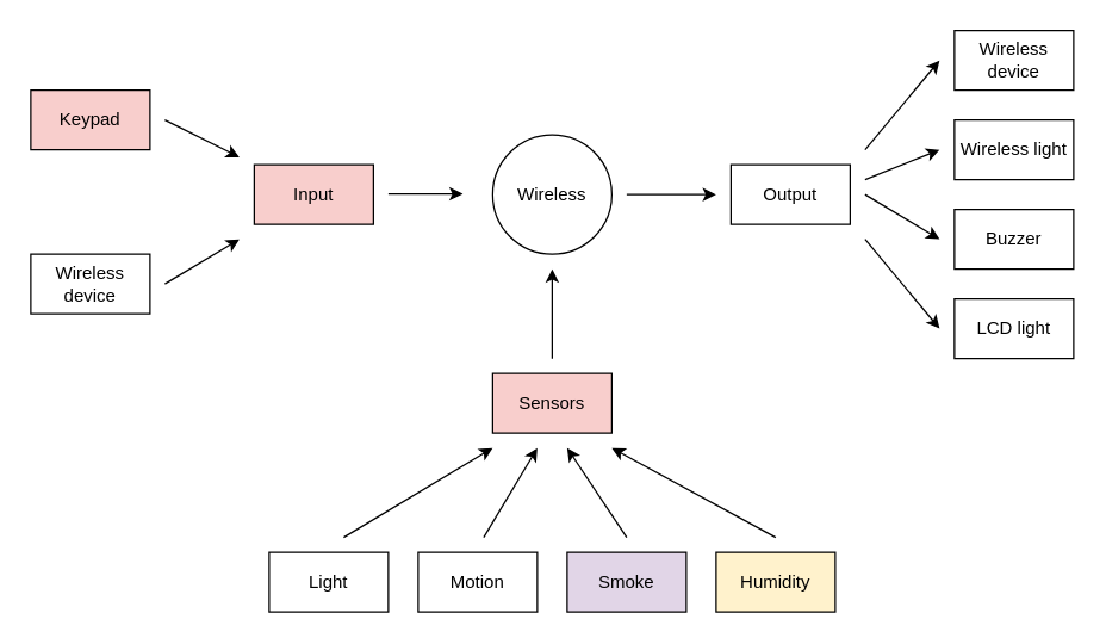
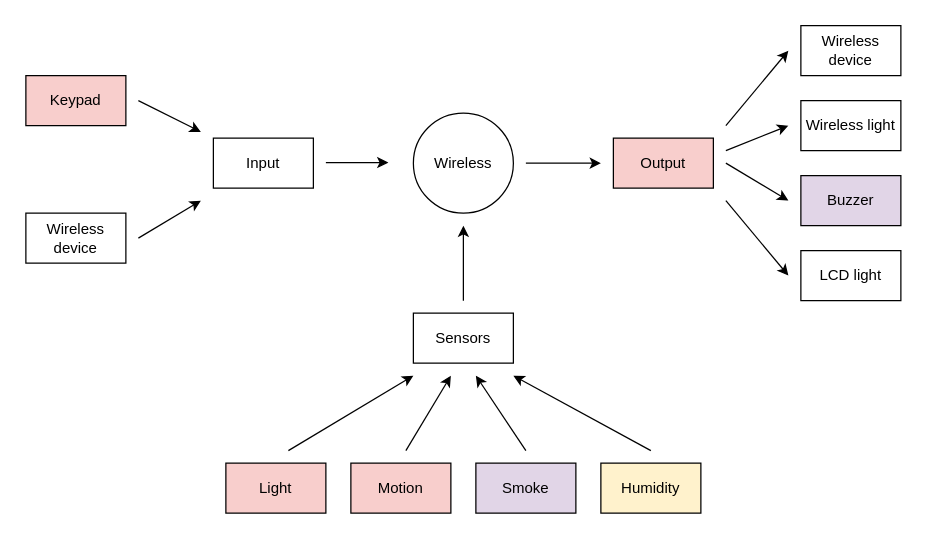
  <mxCell id="0" />
  <mxCell id="1" parent="0" />
  <mxCell id="2" value="Wireless" style="ellipse;whiteSpace=wrap;html=1;aspect=fixed;" vertex="1" parent="1"><mxGeometry x="330" y="90" width="80" height="80" as="geometry" /></mxCell>
  <mxCell id="3" value="" style="endArrow=classic;html=1;rounded=0;" edge="1" parent="1"><mxGeometry width="50" height="50" relative="1" as="geometry"><mxPoint x="260" y="129.58" as="sourcePoint" /><mxPoint x="310" y="129.58" as="targetPoint" /></mxGeometry></mxCell>
  <mxCell id="4" value="Keypad" style="rounded=0;whiteSpace=wrap;html=1;fillColor=#f8cecc;" vertex="1" parent="1"><mxGeometry x="20" y="60" width="80" height="40" as="geometry" /></mxCell>
- <mxCell id="5" value="Input" style="rounded=0;whiteSpace=wrap;html=1;fillColor=#f8cecc;" vertex="1" parent="1"><mxGeometry x="170" y="110" width="80" height="40" as="geometry" /></mxCell>
+ <mxCell id="5" value="Input" style="rounded=0;whiteSpace=wrap;html=1;" vertex="1" parent="1"><mxGeometry x="170" y="110" width="80" height="40" as="geometry" /></mxCell>
  <mxCell id="6" value="" style="endArrow=classic;html=1;rounded=0;" edge="1" parent="1"><mxGeometry width="50" height="50" relative="1" as="geometry"><mxPoint x="110" y="80" as="sourcePoint" /><mxPoint x="160" y="105" as="targetPoint" /></mxGeometry></mxCell>
  <mxCell id="7" value="Wireless device" style="rounded=0;whiteSpace=wrap;html=1;" vertex="1" parent="1"><mxGeometry x="20" y="170" width="80" height="40" as="geometry" /></mxCell>
  <mxCell id="8" value="" style="endArrow=classic;html=1;rounded=0;" edge="1" parent="1"><mxGeometry width="50" height="50" relative="1" as="geometry"><mxPoint x="110" y="190" as="sourcePoint" /><mxPoint x="160" y="160" as="targetPoint" /></mxGeometry></mxCell>
- <mxCell id="9" value="Output" style="rounded=0;whiteSpace=wrap;html=1;" vertex="1" parent="1"><mxGeometry x="490" y="110" width="80" height="40" as="geometry" /></mxCell>
+ <mxCell id="9" value="Output" style="rounded=0;whiteSpace=wrap;html=1;fillColor=#f8cecc;" vertex="1" parent="1"><mxGeometry x="490" y="110" width="80" height="40" as="geometry" /></mxCell>
  <mxCell id="10" value="" style="endArrow=classic;html=1;rounded=0;" edge="1" parent="1"><mxGeometry width="50" height="50" relative="1" as="geometry"><mxPoint x="420" y="130" as="sourcePoint" /><mxPoint x="480" y="130" as="targetPoint" /></mxGeometry></mxCell>
  <mxCell id="11" value="" style="endArrow=classic;html=1;rounded=0;" edge="1" parent="1"><mxGeometry width="50" height="50" relative="1" as="geometry"><mxPoint x="580" y="100" as="sourcePoint" /><mxPoint x="630" y="40" as="targetPoint" /></mxGeometry></mxCell>
  <mxCell id="12" value="Wireless device" style="rounded=0;whiteSpace=wrap;html=1;" vertex="1" parent="1"><mxGeometry x="640" y="20" width="80" height="40" as="geometry" /></mxCell>
  <mxCell id="13" value="LCD light" style="rounded=0;whiteSpace=wrap;html=1;" vertex="1" parent="1"><mxGeometry x="640" y="200" width="80" height="40" as="geometry" /></mxCell>
  <mxCell id="14" value="" style="endArrow=classic;html=1;rounded=0;" edge="1" parent="1"><mxGeometry width="50" height="50" relative="1" as="geometry"><mxPoint x="580" y="130" as="sourcePoint" /><mxPoint x="630" y="160" as="targetPoint" /></mxGeometry></mxCell>
  <mxCell id="15" value="Wireless light" style="rounded=0;whiteSpace=wrap;html=1;" vertex="1" parent="1"><mxGeometry x="640" y="80" width="80" height="40" as="geometry" /></mxCell>
  <mxCell id="16" value="" style="endArrow=classic;html=1;rounded=0;" edge="1" parent="1"><mxGeometry width="50" height="50" relative="1" as="geometry"><mxPoint x="580" y="120" as="sourcePoint" /><mxPoint x="630" y="100" as="targetPoint" /></mxGeometry></mxCell>
  <mxCell id="17" value="" style="endArrow=classic;html=1;rounded=0;" edge="1" parent="1"><mxGeometry width="50" height="50" relative="1" as="geometry"><mxPoint x="580" y="160" as="sourcePoint" /><mxPoint x="630" y="220" as="targetPoint" /></mxGeometry></mxCell>
- <mxCell id="18" value="Buzzer" style="rounded=0;whiteSpace=wrap;html=1;" vertex="1" parent="1"><mxGeometry x="640" y="140" width="80" height="40" as="geometry" /></mxCell>
+ <mxCell id="18" value="Buzzer" style="rounded=0;whiteSpace=wrap;html=1;fillColor=#e1d5e7;" vertex="1" parent="1"><mxGeometry x="640" y="140" width="80" height="40" as="geometry" /></mxCell>
  <mxCell id="19" value="" style="endArrow=classic;html=1;rounded=0;" edge="1" parent="1"><mxGeometry width="50" height="50" relative="1" as="geometry"><mxPoint x="370" y="240" as="sourcePoint" /><mxPoint x="370" y="180" as="targetPoint" /></mxGeometry></mxCell>
- <mxCell id="20" value="Sensors" style="rounded=0;whiteSpace=wrap;html=1;fillColor=#f8cecc;" vertex="1" parent="1"><mxGeometry x="330" y="250" width="80" height="40" as="geometry" /></mxCell>
+ <mxCell id="20" value="Sensors" style="rounded=0;whiteSpace=wrap;html=1;" vertex="1" parent="1"><mxGeometry x="330" y="250" width="80" height="40" as="geometry" /></mxCell>
  <mxCell id="21" value="" style="endArrow=classic;html=1;rounded=0;" edge="1" parent="1"><mxGeometry width="50" height="50" relative="1" as="geometry"><mxPoint x="230" y="360" as="sourcePoint" /><mxPoint x="330" y="300" as="targetPoint" /></mxGeometry></mxCell>
- <mxCell id="22" value="Light" style="rounded=0;whiteSpace=wrap;html=1;" vertex="1" parent="1"><mxGeometry x="180" y="370" width="80" height="40" as="geometry" /></mxCell>
- <mxCell id="23" value="Motion" style="rounded=0;whiteSpace=wrap;html=1;" vertex="1" parent="1"><mxGeometry x="280" y="370" width="80" height="40" as="geometry" /></mxCell>
+ <mxCell id="22" value="Light" style="rounded=0;whiteSpace=wrap;html=1;fillColor=#f8cecc;" vertex="1" parent="1"><mxGeometry x="180" y="370" width="80" height="40" as="geometry" /></mxCell>
+ <mxCell id="23" value="Motion" style="rounded=0;whiteSpace=wrap;html=1;fillColor=#f8cecc;" vertex="1" parent="1"><mxGeometry x="280" y="370" width="80" height="40" as="geometry" /></mxCell>
  <mxCell id="24" value="Smoke" style="rounded=0;whiteSpace=wrap;html=1;fillColor=#e1d5e7;" vertex="1" parent="1"><mxGeometry x="380" y="370" width="80" height="40" as="geometry" /></mxCell>
  <mxCell id="25" value="Humidity" style="rounded=0;whiteSpace=wrap;html=1;fillColor=#fff2cc;" vertex="1" parent="1"><mxGeometry x="480" y="370" width="80" height="40" as="geometry" /></mxCell>
  <mxCell id="26" value="" style="endArrow=classic;html=1;rounded=0;" edge="1" parent="1"><mxGeometry width="50" height="50" relative="1" as="geometry"><mxPoint x="324" y="360" as="sourcePoint" /><mxPoint x="360" y="300" as="targetPoint" /></mxGeometry></mxCell>
  <mxCell id="27" value="" style="endArrow=classic;html=1;rounded=0;" edge="1" parent="1"><mxGeometry width="50" height="50" relative="1" as="geometry"><mxPoint x="420" y="360" as="sourcePoint" /><mxPoint x="380" y="300" as="targetPoint" /></mxGeometry></mxCell>
  <mxCell id="28" value="" style="endArrow=classic;html=1;rounded=0;" edge="1" parent="1"><mxGeometry width="50" height="50" relative="1" as="geometry"><mxPoint x="520" y="360" as="sourcePoint" /><mxPoint x="410" y="300" as="targetPoint" /></mxGeometry></mxCell>
